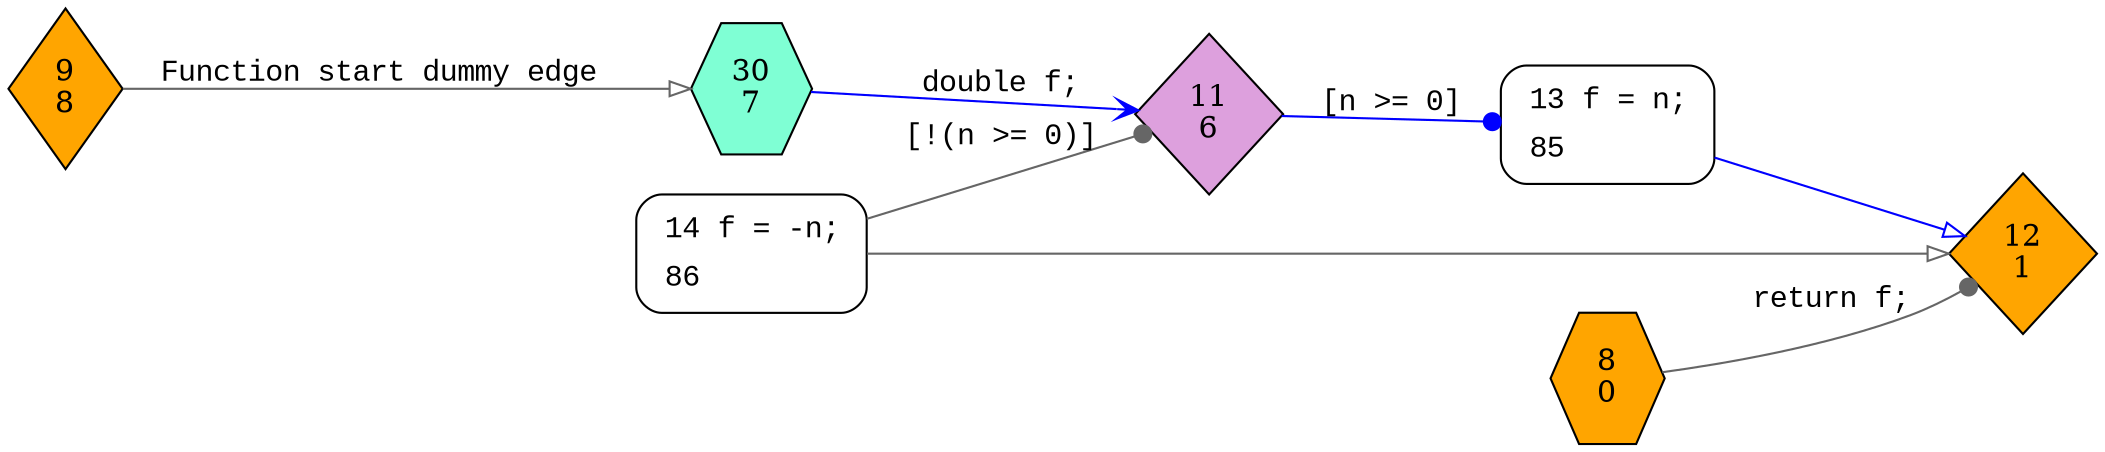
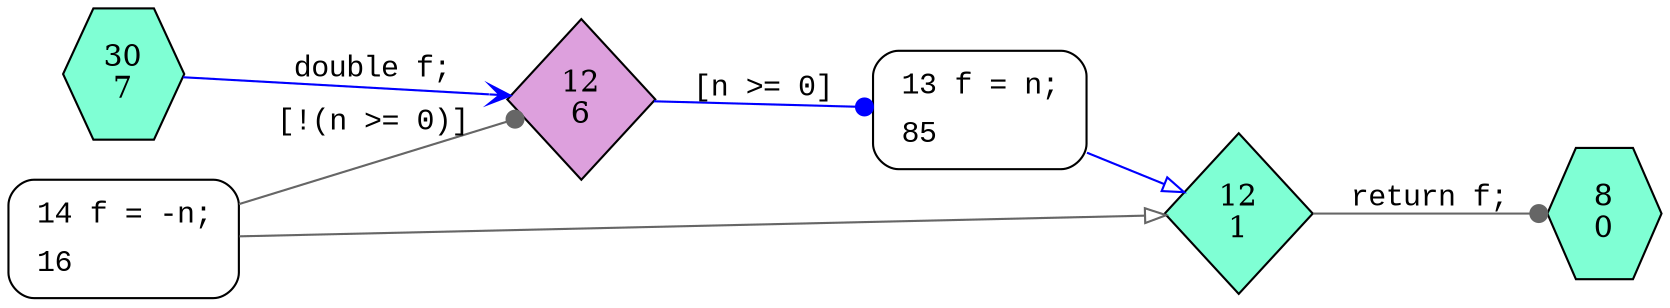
  digraph {
    rankdir=LR
    node [fillcolor=orange shape=diamond style=filled]
    edge [arrowhead=onormal color=gray40 fontname="Courier New"]
-   n1 [label="9\n8"]
    n2 [fillcolor=aquamarine label="30\n7" shape=hexagon]
-   n3 [fillcolor=plum label="11\n6"]
+   n3 [fillcolor=plum label="12\n6"]
    n4 [fillcolor=white fontname="Courier New" label=<<table border="0" cellborder="0" cellpadding="3" bgcolor="white"><tr><td align="right">13</td><td align="left">f = n;</td></tr><tr><td align="right">85</td><td align="left"></td></tr></table>> penwidth=1 shape=Mrecord style="filled,bold"]
-   n5 [label="12\n1"]
-   n6 [fillcolor=white fontname="Courier New" label=<<table border="0" cellborder="0" cellpadding="3" bgcolor="white"><tr><td align="right">14</td><td align="left">f = -n;</td></tr><tr><td align="right">86</td><td align="left"></td></tr></table>> penwidth=1 shape=Mrecord style="filled,bold"]
-   n7 [label="8\n0" shape=hexagon]
-   n1 -> n2 [label="Function start dummy edge"]
+   n5 [fillcolor=aquamarine label="12\n1"]
+   n6 [fillcolor=white fontname="Courier New" label=<<table border="0" cellborder="0" cellpadding="3" bgcolor="white"><tr><td align="right">14</td><td align="left">f = -n;</td></tr><tr><td align="right">16</td><td align="left"></td></tr></table>> penwidth=1 shape=Mrecord style="filled,bold"]
+   n7 [fillcolor=aquamarine label="8\n0" shape=hexagon]
    n2 -> n3 [arrowhead=vee color=blue label="double f;"]
    n3 -> n4 [arrowhead=dot color=blue label="[n >= 0]"]
    n4 -> n5 [color=blue fontname=""]
-   n7 -> n5 [arrowhead=dot label="return f;"]
+   n5 -> n7 [arrowhead=dot label="return f;"]
    n6 -> n3 [arrowhead=dot label="[!(n >= 0)]"]
    n6 -> n5 [fontname=""]
  }
